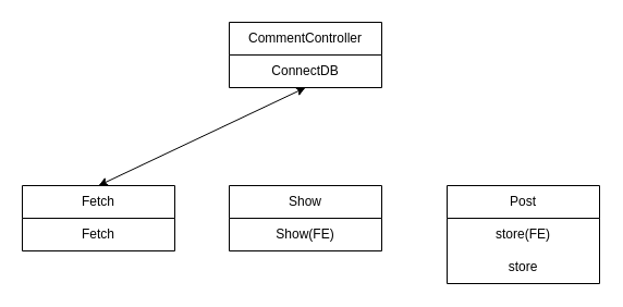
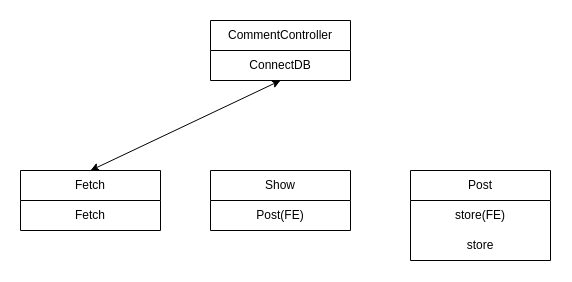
  <mxCell id="0" />
  <mxCell id="1" parent="0" />
  <mxCell id="2" value="CommentController" style="swimlane;fontStyle=0;childLayout=stackLayout;horizontal=1;startSize=30;horizontalStack=0;resizeParent=1;resizeParentMax=0;resizeLast=0;collapsible=1;marginBottom=0;whiteSpace=wrap;html=1;" parent="1" vertex="1"><mxGeometry x="210" y="20" width="140" height="60" as="geometry"><mxRectangle x="360" y="70" width="140" height="30" as="alternateBounds" /></mxGeometry></mxCell>
  <mxCell id="3" value="ConnectDB" style="text;html=1;strokeColor=none;fillColor=none;align=center;verticalAlign=middle;whiteSpace=wrap;rounded=0;" parent="2" vertex="1"><mxGeometry y="30" width="140" height="30" as="geometry" /></mxCell>
  <mxCell id="4" value="Fetch" style="swimlane;fontStyle=0;childLayout=stackLayout;horizontal=1;startSize=30;horizontalStack=0;resizeParent=1;resizeParentMax=0;resizeLast=0;collapsible=1;marginBottom=0;whiteSpace=wrap;html=1;" parent="1" vertex="1"><mxGeometry x="20" y="170" width="140" height="60" as="geometry" /></mxCell>
  <mxCell id="5" value="Fetch" style="text;html=1;strokeColor=none;fillColor=none;align=center;verticalAlign=middle;whiteSpace=wrap;rounded=0;" parent="4" vertex="1"><mxGeometry y="30" width="140" height="30" as="geometry" /></mxCell>
  <mxCell id="6" value="Post" style="swimlane;fontStyle=0;childLayout=stackLayout;horizontal=1;startSize=30;horizontalStack=0;resizeParent=1;resizeParentMax=0;resizeLast=0;collapsible=1;marginBottom=0;whiteSpace=wrap;html=1;" parent="1" vertex="1"><mxGeometry x="410" y="170" width="140" height="90" as="geometry" /></mxCell>
  <mxCell id="7" value="store(FE)" style="text;html=1;strokeColor=none;fillColor=none;align=center;verticalAlign=middle;whiteSpace=wrap;rounded=0;" parent="6" vertex="1"><mxGeometry y="30" width="140" height="30" as="geometry" /></mxCell>
  <mxCell id="8" value="store" style="text;html=1;strokeColor=none;fillColor=none;align=center;verticalAlign=middle;whiteSpace=wrap;rounded=0;" parent="6" vertex="1"><mxGeometry y="60" width="140" height="30" as="geometry" /></mxCell>
  <mxCell id="9" value="Show" style="swimlane;fontStyle=0;childLayout=stackLayout;horizontal=1;startSize=30;horizontalStack=0;resizeParent=1;resizeParentMax=0;resizeLast=0;collapsible=1;marginBottom=0;whiteSpace=wrap;html=1;" vertex="1" parent="1"><mxGeometry x="210" y="170" width="140" height="60" as="geometry" /></mxCell>
- <mxCell id="10" value="Show(FE)" style="text;html=1;strokeColor=none;fillColor=none;align=center;verticalAlign=middle;whiteSpace=wrap;rounded=0;" parent="9" vertex="1"><mxGeometry y="30" width="140" height="30" as="geometry" /></mxCell>
+ <mxCell id="10" value="Post(FE)" style="text;html=1;strokeColor=none;fillColor=none;align=center;verticalAlign=middle;whiteSpace=wrap;rounded=0;" parent="9" vertex="1"><mxGeometry y="30" width="140" height="30" as="geometry" /></mxCell>
  <mxCell id="11" value="" style="endArrow=classic;startArrow=classic;html=1;rounded=0;entryX=0.5;entryY=1;entryDx=0;entryDy=0;exitX=0.5;exitY=0;exitDx=0;exitDy=0;" edge="1" parent="1" source="4" target="3"><mxGeometry width="50" height="50" relative="1" as="geometry"><mxPoint x="250" y="290" as="sourcePoint" /><mxPoint x="300" y="240" as="targetPoint" /></mxGeometry></mxCell>
